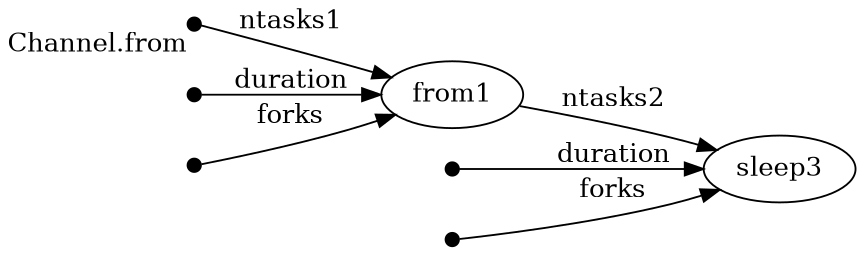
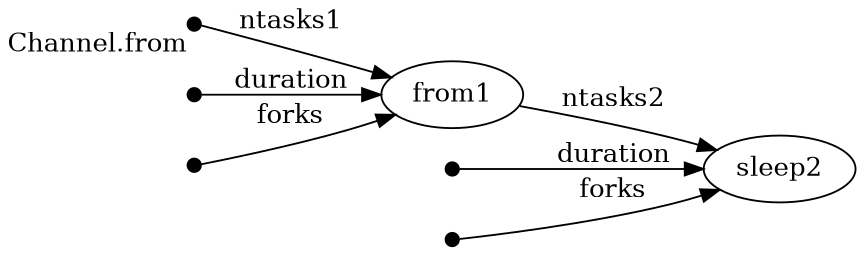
  digraph {
    rankdir=LR
    node [fixedsize=true shape=point]
    p0 [width=0.1 xlabel="Channel.from"]
    n2 [label=from1 fixedsize="" shape=""]
-   n3 [label=sleep3 fixedsize="" shape=""]
+   n3 [label=sleep2 fixedsize="" shape=""]
    p1 [width=0.1]
    p2 [width=0.1]
    p4 [width=0.1]
    p5 [width=0.1]
    p0 -> n2 [label=ntasks1]
    n2 -> n3 [label=ntasks2]
    p1 -> n2 [label=duration]
    p2 -> n2 [label=forks]
    p4 -> n3 [label=duration]
    p5 -> n3 [label=forks]
  }
